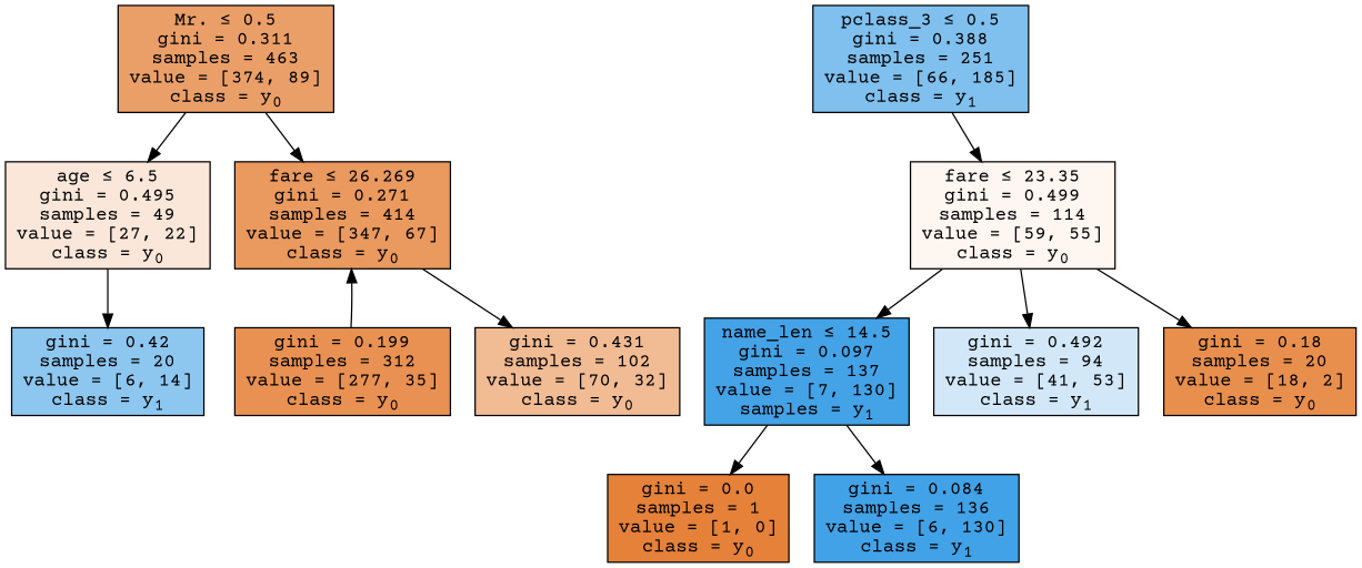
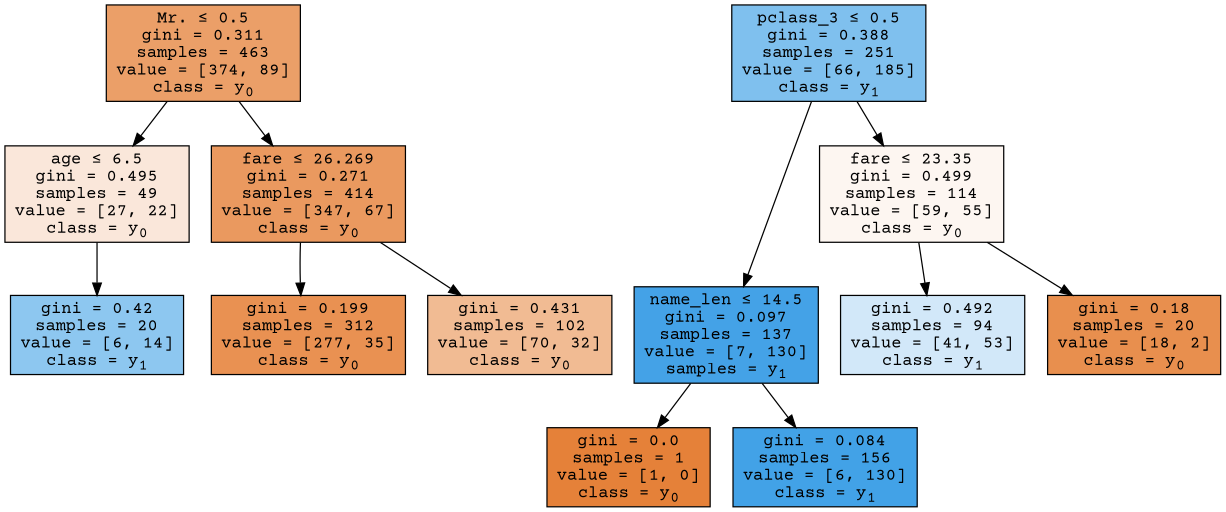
  digraph {
    fontname="Courier Prime"
    node [color=black fontname="Courier Prime" shape=box style=filled]
    edge [fontname="Courier Prime"]
    n1 [fillcolor="#e58139c2" label=<Mr. &le; 0.5<br/>gini = 0.311<br/>samples = 463<br/>value = [374, 89]<br/>class = y<SUB>0</SUB>>]
    n2 [fillcolor="#e581392f" label=<age &le; 6.5<br/>gini = 0.495<br/>samples = 49<br/>value = [27, 22]<br/>class = y<SUB>0</SUB>>]
    n3 [fillcolor="#e58139ce" label=<fare &le; 26.269<br/>gini = 0.271<br/>samples = 414<br/>value = [347, 67]<br/>class = y<SUB>0</SUB>>]
    n4 [fillcolor="#399de5a4" label=<pclass_3 &le; 0.5<br/>gini = 0.388<br/>samples = 251<br/>value = [66, 185]<br/>class = y<SUB>1</SUB>>]
    n5 [fillcolor="#399de5f1" label=<name_len &le; 14.5<br/>gini = 0.097<br/>samples = 137<br/>value = [7, 130]<br/>samples = y<SUB>1</SUB>>]
    n6 [fillcolor="#e5813911" label=<fare &le; 23.35<br/>gini = 0.499<br/>samples = 114<br/>value = [59, 55]<br/>class = y<SUB>0</SUB>>]
    n7 [fillcolor="#399de592" label=<gini = 0.42<br/>samples = 20<br/>value = [6, 14]<br/>class = y<SUB>1</SUB>>]
    n8 [fillcolor="#e58139df" label=<gini = 0.199<br/>samples = 312<br/>value = [277, 35]<br/>class = y<SUB>0</SUB>>]
    n9 [fillcolor="#e581398a" label=<gini = 0.431<br/>samples = 102<br/>value = [70, 32]<br/>class = y<SUB>0</SUB>>]
    n10 [fillcolor="#e58139ff" label=<gini = 0.0<br/>samples = 1<br/>value = [1, 0]<br/>class = y<SUB>0</SUB>>]
-   n11 [fillcolor="#399de5f3" label=<gini = 0.084<br/>samples = 136<br/>value = [6, 130]<br/>class = y<SUB>1</SUB>>]
+   n11 [fillcolor="#399de5f3" label=<gini = 0.084<br/>samples = 156<br/>value = [6, 130]<br/>class = y<SUB>1</SUB>>]
    n12 [fillcolor="#399de53a" label=<gini = 0.492<br/>samples = 94<br/>value = [41, 53]<br/>class = y<SUB>1</SUB>>]
    n13 [fillcolor="#e58139e3" label=<gini = 0.18<br/>samples = 20<br/>value = [18, 2]<br/>class = y<SUB>0</SUB>>]
    n1 -> n2
    n1 -> n3
    n2 -> n7
-   n8 -> n3
+   n3 -> n8
    n3 -> n9
-   n6 -> n5
+   n4 -> n5
    n4 -> n6
    n5 -> n10
    n5 -> n11
    n6 -> n12
    n6 -> n13
  }
